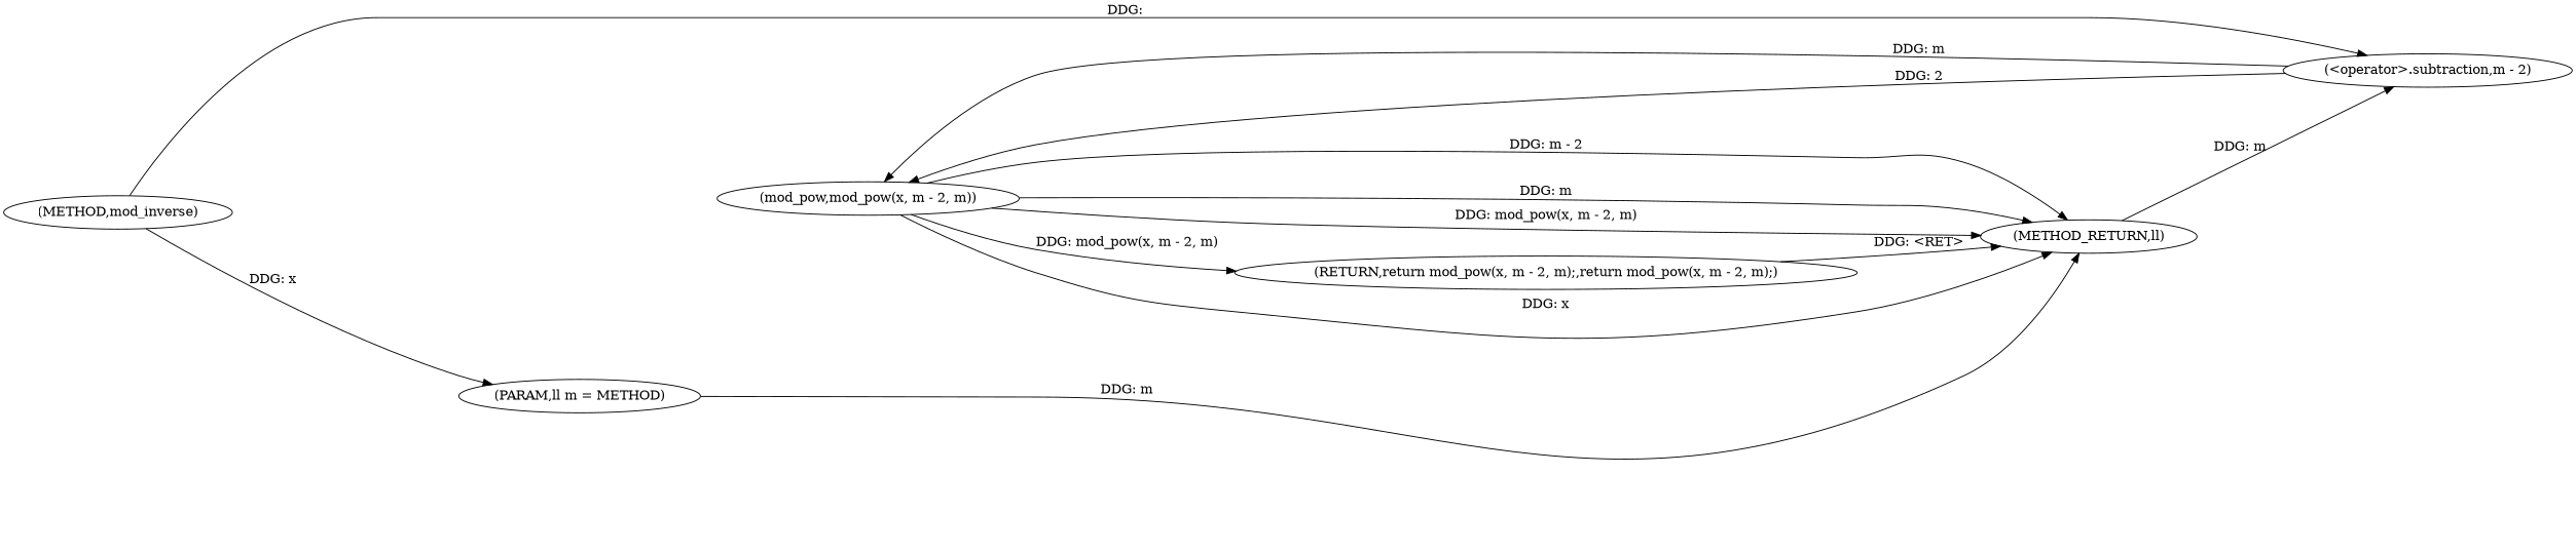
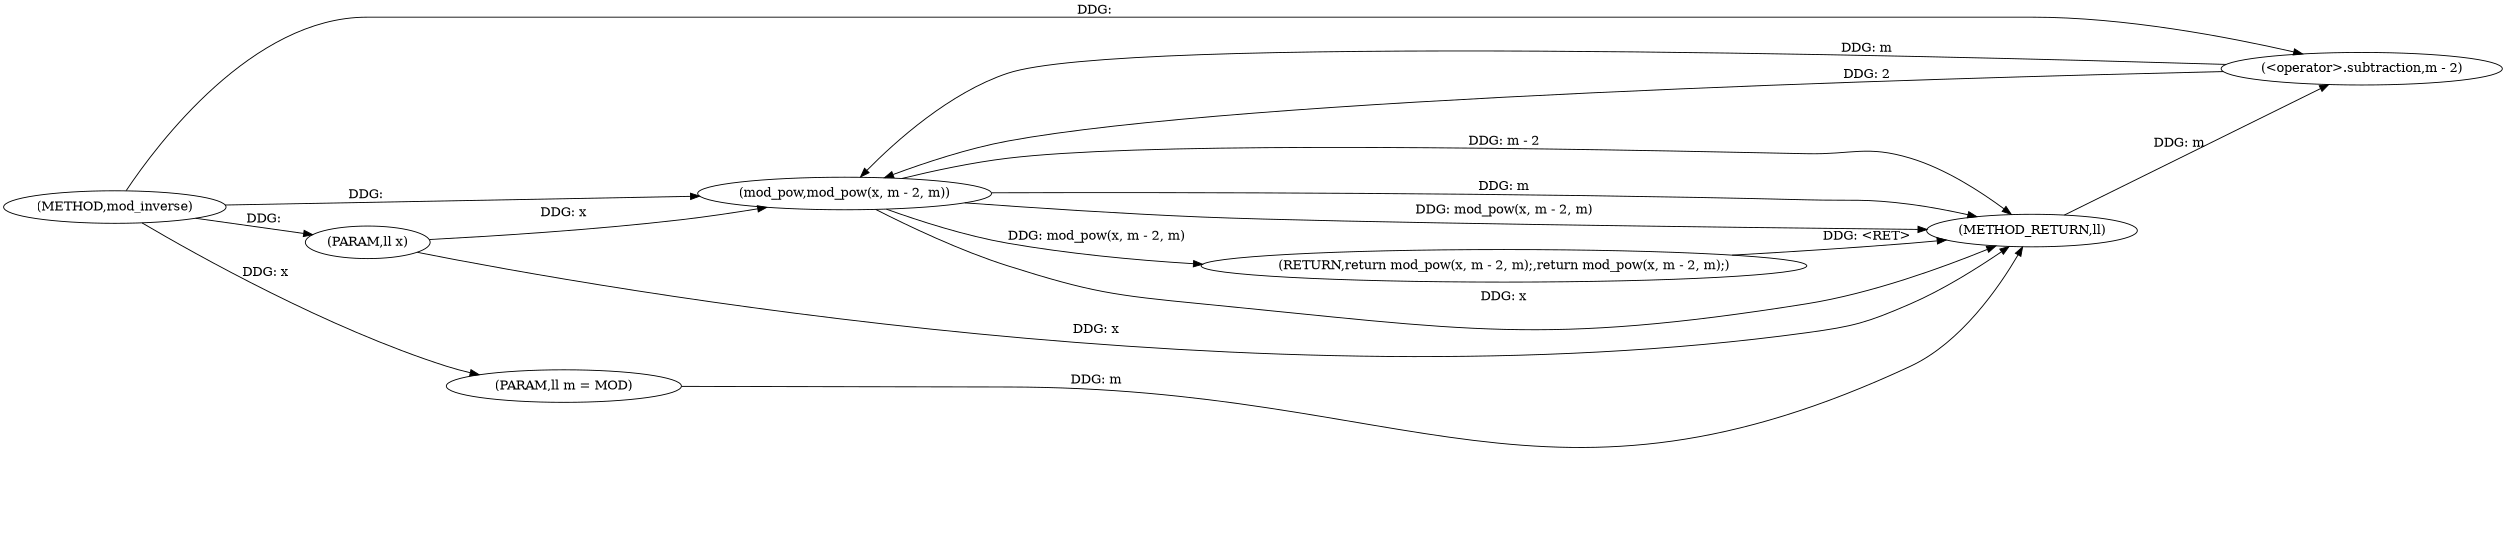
  digraph {
    rankdir=LR
    n1 [label="(METHOD,mod_inverse)"]
-   n3 [label="(PARAM,ll m = METHOD)"]
+   n2 [label="(PARAM,ll x)"]
+   n3 [label="(PARAM,ll m = MOD)"]
    n4 [label="(mod_pow,mod_pow(x, m - 2, m))"]
    n5 [label="(<operator>.subtraction,m - 2)"]
    n6 [label="(METHOD_RETURN,ll)"]
    n7 [label="(RETURN,return mod_pow(x, m - 2, m);,return mod_pow(x, m - 2, m);)"]
+   n1 -> n2 [label="DDG: "]
    n1 -> n3 [label="DDG: x"]
+   n1 -> n4 [label="DDG: "]
    n1 -> n5 [label="DDG: "]
+   n2 -> n4 [label="DDG: x"]
+   n2 -> n6 [label="DDG: x"]
    n3 -> n6 [label="DDG: m"]
    n4 -> n6 [label="DDG: x"]
    n4 -> n6 [label="DDG: m - 2"]
    n4 -> n6 [label="DDG: m"]
    n4 -> n6 [label="DDG: mod_pow(x, m - 2, m)"]
    n4 -> n7 [label="DDG: mod_pow(x, m - 2, m)"]
    n5 -> n4 [label="DDG: m"]
    n5 -> n4 [label="DDG: 2"]
    n6 -> n5 [label="DDG: m"]
    n7 -> n6 [label="DDG: <RET>"]
  }
